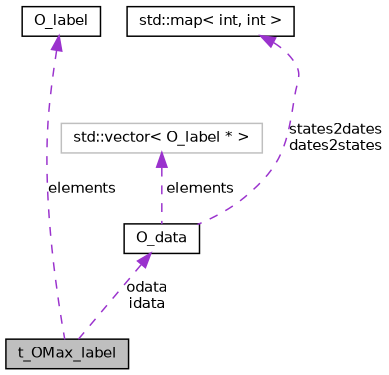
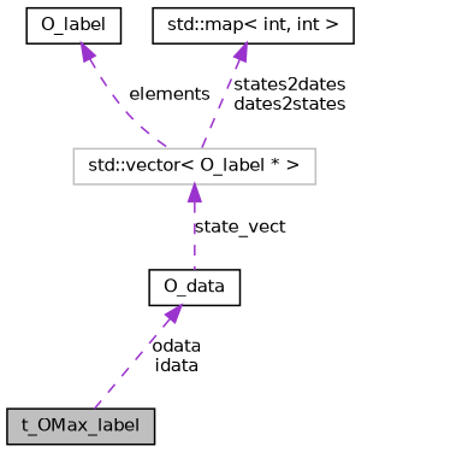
  digraph {
    fontname="DejaVu Sans"
    node [color=black fontname="DejaVu Sans" fontsize=10 shape=record]
    edge [color=darkorchid3 dir=back fontname="DejaVu Sans" fontsize=10 labelfontname=FreeSans labelfontsize=10 style=dashed]
    n1 [fillcolor=grey75 fontcolor=black height=0.2 label=t_OMax_label style=filled width=0.4]
    n2 [height=0.2 label=O_data width=0.4]
    n3 [color=grey75 height=0.2 label="std::vector\< O_label * \>" width=0.4]
    n4 [height=0.2 label=O_label width=0.4]
    n5 [height=0.2 label="std::map\< int, int \>" width=0.4]
    n2 -> n1 [label="odata\nidata"]
-   n3 -> n2 [label=elements]
-   n4 -> n1 [label=elements]
-   n5 -> n2 [label="states2dates\ndates2states"]
+   n3 -> n2 [label=state_vect]
+   n4 -> n3 [label=elements]
+   n5 -> n3 [label="states2dates\ndates2states"]
  }
